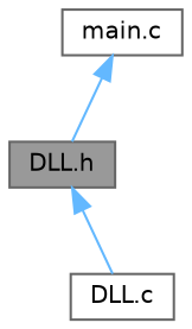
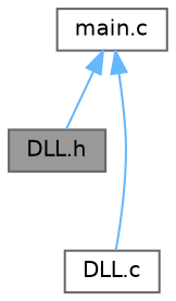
  digraph {
    node [color=grey40 fillcolor=white fontname=Helvetica fontsize=10 shape=box style=filled]
    edge [color=steelblue1 dir=back fontname=Helvetica fontsize=10 labelfontname=Helvetica labelfontsize=10 style=solid]
    n1 [color=gray40 fillcolor=grey60 fontcolor=black height=0.2 label="DLL.h" width=0.4]
    n2 [height=0.2 label="DLL.c" width=0.4]
    n3 [height=0.2 label="main.c" width=0.4]
-   n1 -> n2
+   n3 -> n2
    n3 -> n1
  }
